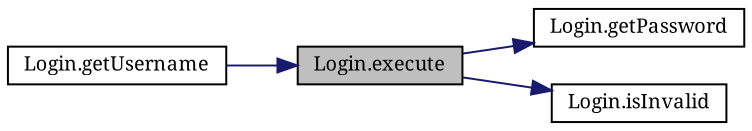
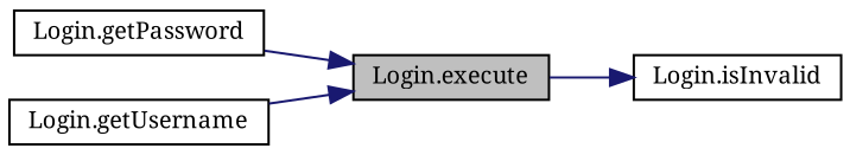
  digraph {
    fontname="Noto Serif"
    rankdir=LR
    node [color=black fontname="Noto Serif" fontsize=10 shape=record]
    edge [color=midnightblue fontname="Noto Serif" fontsize=10 labelfontname=FreeSans labelfontsize=10 style=solid]
    n1 [fillcolor=grey75 fontcolor=black height=0.2 label="Login.execute" style=filled width=0.4]
    n2 [height=0.2 label="Login.getPassword" width=0.4]
    n3 [height=0.2 label="Login.isInvalid" width=0.4]
    n4 [height=0.2 label="Login.getUsername" width=0.4]
-   n1 -> n2
+   n2 -> n1
    n1 -> n3
    n4 -> n1
  }
